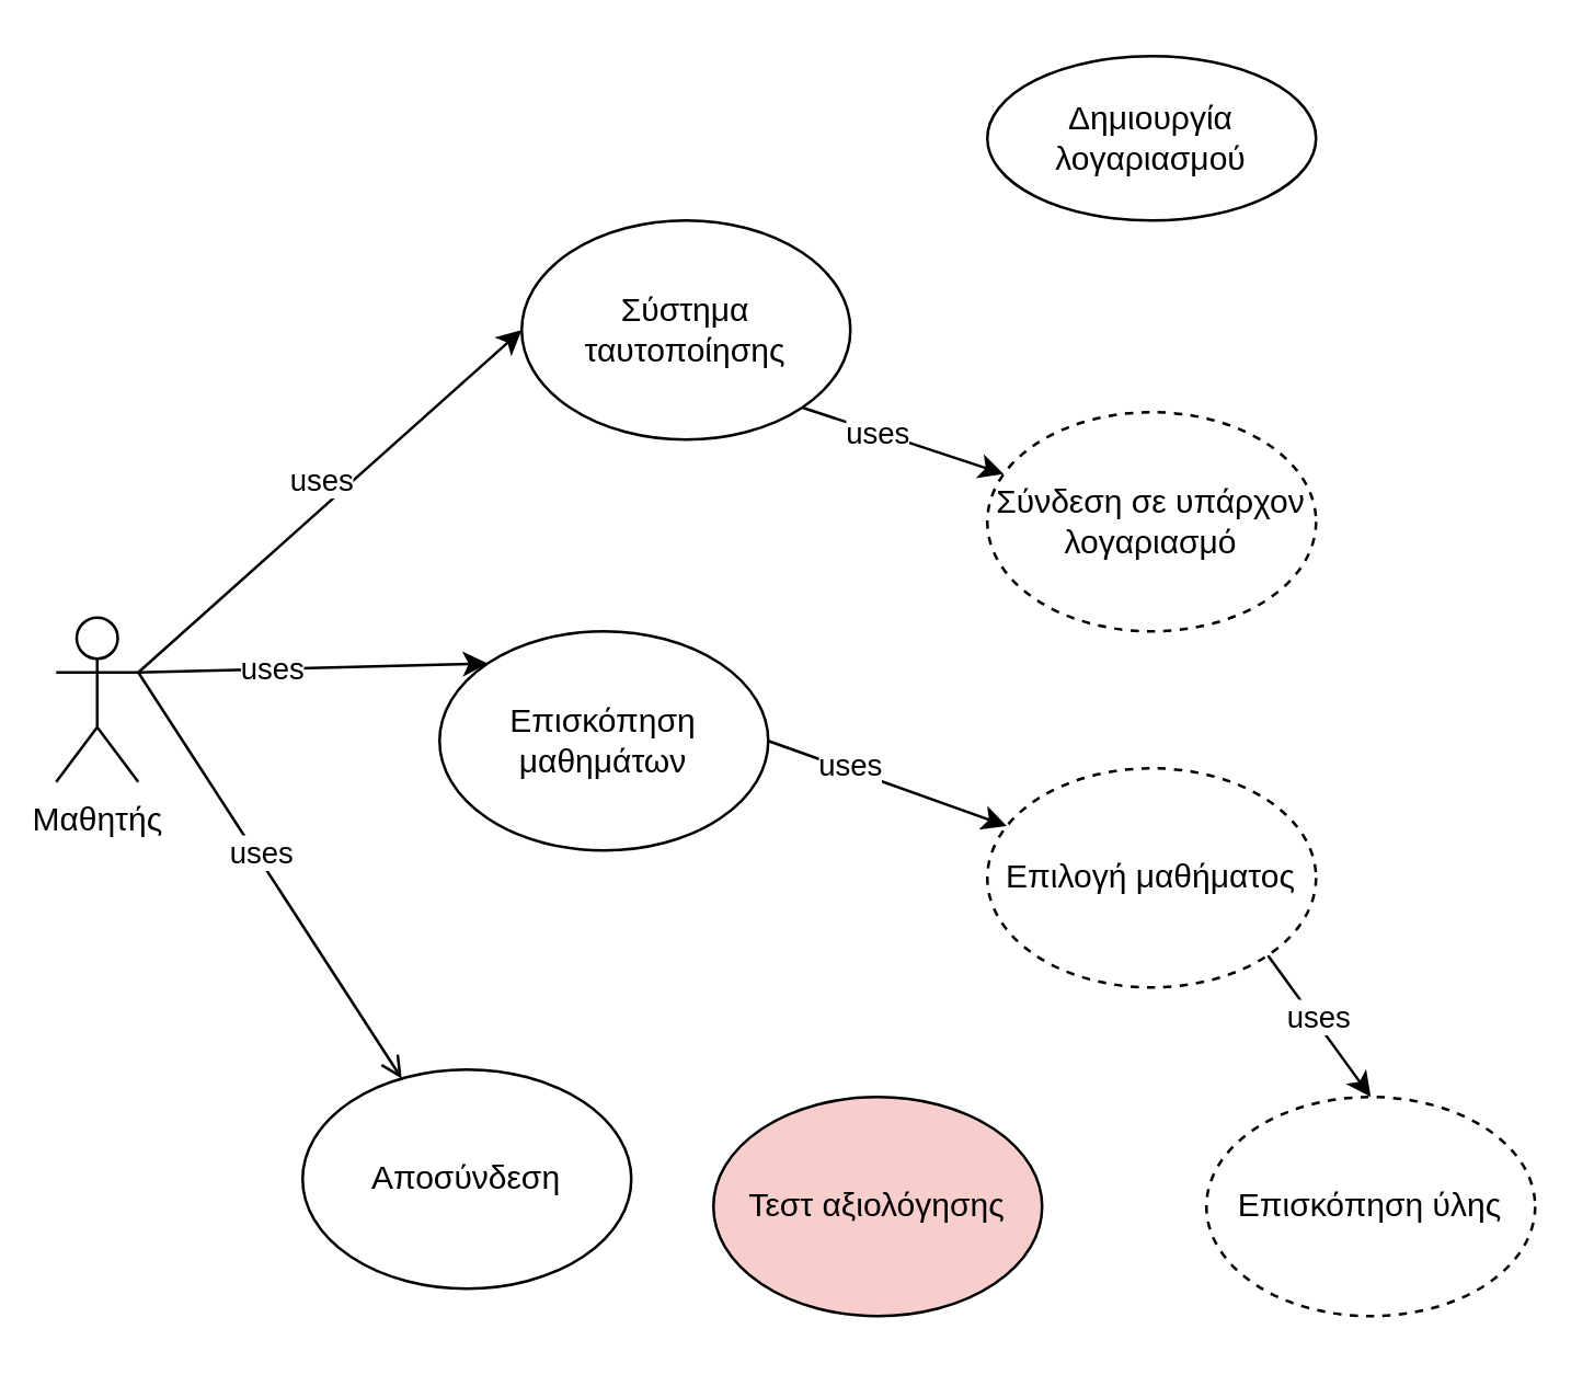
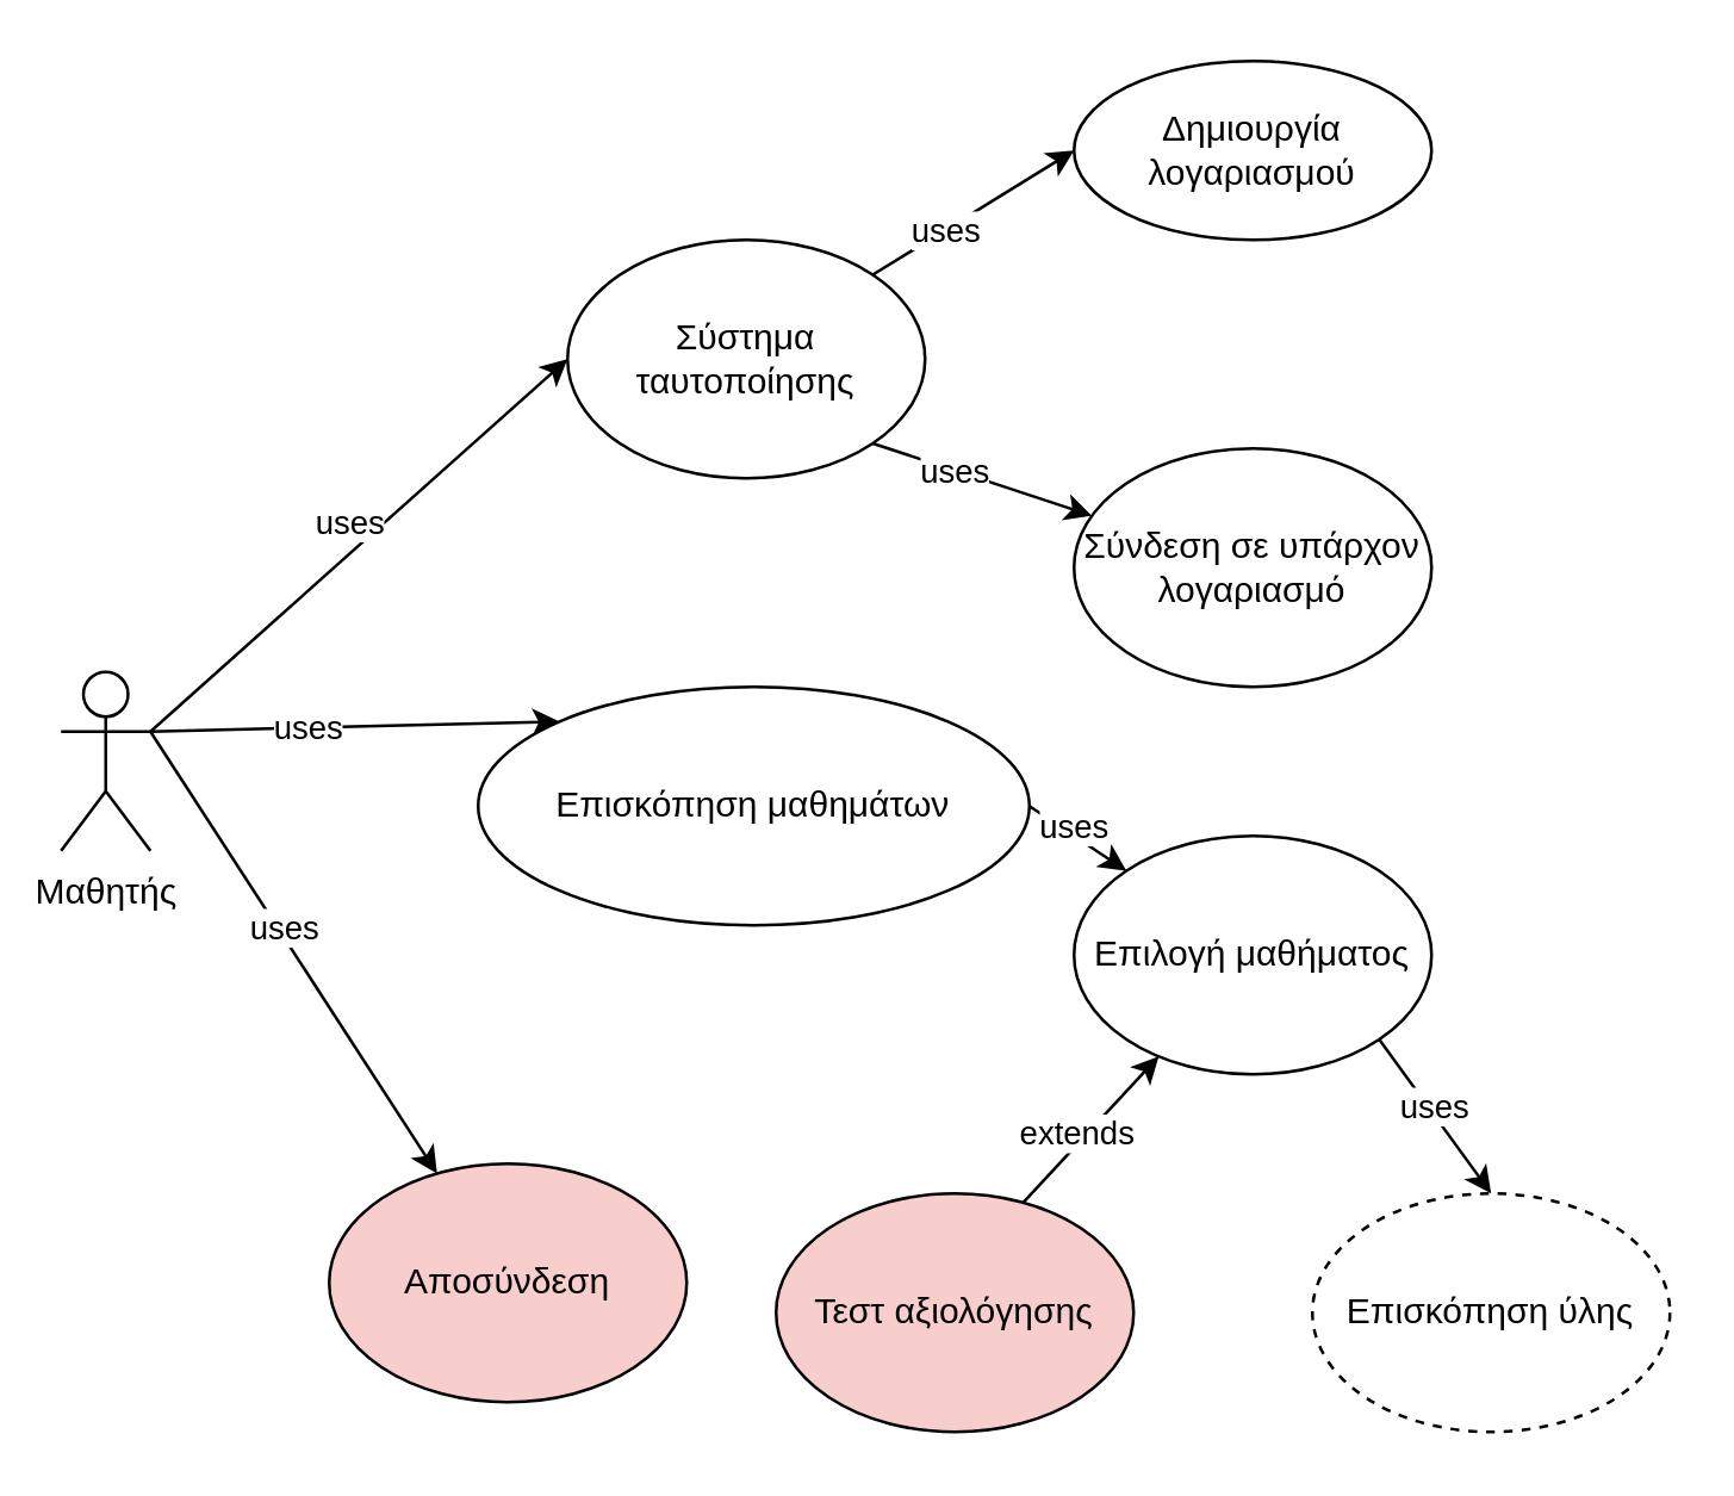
  <mxCell id="0" />
  <mxCell id="1" parent="0" />
  <mxCell id="2" style="rounded=0;orthogonalLoop=1;jettySize=auto;html=1;exitX=1;exitY=0.333;exitDx=0;exitDy=0;exitPerimeter=0;entryX=0;entryY=0.5;entryDx=0;entryDy=0;" edge="1" parent="1" source="8" target="13"><mxGeometry relative="1" as="geometry" /></mxCell>
  <mxCell id="3" value="uses" style="edgeLabel;html=1;align=center;verticalAlign=middle;resizable=0;points=[];" vertex="1" connectable="0" parent="2"><mxGeometry x="0.18" y="-1" relative="1" as="geometry"><mxPoint x="-16.76" y="2.57" as="offset" /></mxGeometry></mxCell>
  <mxCell id="4" style="edgeStyle=none;rounded=0;orthogonalLoop=1;jettySize=auto;html=1;exitX=1;exitY=0.333;exitDx=0;exitDy=0;exitPerimeter=0;entryX=0;entryY=0;entryDx=0;entryDy=0;" edge="1" parent="1" source="8" target="18"><mxGeometry relative="1" as="geometry" /></mxCell>
  <mxCell id="5" value="uses" style="edgeLabel;html=1;align=center;verticalAlign=middle;resizable=0;points=[];" vertex="1" connectable="0" parent="4"><mxGeometry x="-0.232" relative="1" as="geometry"><mxPoint as="offset" /></mxGeometry></mxCell>
- <mxCell id="6" style="edgeStyle=none;rounded=0;orthogonalLoop=1;jettySize=auto;html=1;exitX=1;exitY=0.333;exitDx=0;exitDy=0;exitPerimeter=0;endArrow=open;" edge="1" parent="1" source="8" target="26"><mxGeometry relative="1" as="geometry" /></mxCell>
+ <mxCell id="6" style="edgeStyle=none;rounded=0;orthogonalLoop=1;jettySize=auto;html=1;exitX=1;exitY=0.333;exitDx=0;exitDy=0;exitPerimeter=0;" edge="1" parent="1" source="8" target="26"><mxGeometry relative="1" as="geometry" /></mxCell>
  <mxCell id="7" value="uses" style="edgeLabel;html=1;align=center;verticalAlign=middle;resizable=0;points=[];" vertex="1" connectable="0" parent="6"><mxGeometry x="-0.108" y="2" relative="1" as="geometry"><mxPoint as="offset" /></mxGeometry></mxCell>
  <mxCell id="8" value="Μαθητής" style="shape=umlActor;verticalLabelPosition=bottom;labelBackgroundColor=#ffffff;verticalAlign=top;html=1;outlineConnect=0;" vertex="1" parent="1"><mxGeometry x="20" y="225" width="30" height="60" as="geometry" /></mxCell>
+ <mxCell id="9" style="edgeStyle=none;rounded=0;orthogonalLoop=1;jettySize=auto;html=1;exitX=1;exitY=0;exitDx=0;exitDy=0;entryX=0;entryY=0.5;entryDx=0;entryDy=0;" edge="1" parent="1" source="13" target="14"><mxGeometry relative="1" as="geometry" /></mxCell>
+ <mxCell id="10" value="uses" style="edgeLabel;html=1;align=center;verticalAlign=middle;resizable=0;points=[];" vertex="1" connectable="0" parent="9"><mxGeometry x="-0.293" relative="1" as="geometry"><mxPoint y="-1" as="offset" /></mxGeometry></mxCell>
  <mxCell id="11" style="edgeStyle=none;rounded=0;orthogonalLoop=1;jettySize=auto;html=1;exitX=1;exitY=1;exitDx=0;exitDy=0;" edge="1" parent="1" source="13" target="15"><mxGeometry relative="1" as="geometry" /></mxCell>
  <mxCell id="12" value="uses" style="edgeLabel;html=1;align=center;verticalAlign=middle;resizable=0;points=[];" vertex="1" connectable="0" parent="11"><mxGeometry x="-0.283" relative="1" as="geometry"><mxPoint as="offset" /></mxGeometry></mxCell>
  <mxCell id="13" value="Σύστημα ταυτοποίησης" style="ellipse;whiteSpace=wrap;html=1;" vertex="1" parent="1"><mxGeometry x="190" y="80" width="120" height="80" as="geometry" /></mxCell>
  <mxCell id="14" value="Δημιουργία λογαριασμού" style="ellipse;whiteSpace=wrap;html=1;" vertex="1" parent="1"><mxGeometry x="360" y="20" width="120" height="60" as="geometry" /></mxCell>
- <mxCell id="15" value="Σύνδεση σε υπάρχον λογαριασμό" style="ellipse;whiteSpace=wrap;html=1;dashed=1;" vertex="1" parent="1"><mxGeometry x="360" y="150" width="120" height="80" as="geometry" /></mxCell>
+ <mxCell id="15" value="Σύνδεση σε υπάρχον λογαριασμό" style="ellipse;whiteSpace=wrap;html=1;" vertex="1" parent="1"><mxGeometry x="360" y="150" width="120" height="80" as="geometry" /></mxCell>
  <mxCell id="16" style="edgeStyle=none;rounded=0;orthogonalLoop=1;jettySize=auto;html=1;exitX=1;exitY=0.5;exitDx=0;exitDy=0;" edge="1" parent="1" source="18" target="21"><mxGeometry relative="1" as="geometry" /></mxCell>
  <mxCell id="17" value="uses" style="edgeLabel;html=1;align=center;verticalAlign=middle;resizable=0;points=[];" vertex="1" connectable="0" parent="16"><mxGeometry x="-0.463" relative="1" as="geometry"><mxPoint x="5.83" as="offset" /></mxGeometry></mxCell>
- <mxCell id="18" value="Επισκόπηση μαθημάτων" style="ellipse;whiteSpace=wrap;html=1;" vertex="1" parent="1"><mxGeometry x="160" y="230" width="120" height="80" as="geometry" /></mxCell>
+ <mxCell id="18" value="Επισκόπηση μαθημάτων" style="ellipse;whiteSpace=wrap;html=1;" vertex="1" parent="1"><mxGeometry x="160" y="230" width="185" height="80" as="geometry" /></mxCell>
  <mxCell id="19" style="edgeStyle=none;rounded=0;orthogonalLoop=1;jettySize=auto;html=1;exitX=1;exitY=1;exitDx=0;exitDy=0;entryX=0.5;entryY=0;entryDx=0;entryDy=0;" edge="1" parent="1" source="21" target="25"><mxGeometry relative="1" as="geometry" /></mxCell>
  <mxCell id="20" value="uses" style="edgeLabel;html=1;align=center;verticalAlign=middle;resizable=0;points=[];" vertex="1" connectable="0" parent="19"><mxGeometry x="-0.357" relative="1" as="geometry"><mxPoint x="5.33" y="4.86" as="offset" /></mxGeometry></mxCell>
- <mxCell id="21" value="Επιλογή μαθήματος" style="ellipse;whiteSpace=wrap;html=1;dashed=1;" vertex="1" parent="1"><mxGeometry x="360" y="280" width="120" height="80" as="geometry" /></mxCell>
+ <mxCell id="21" value="Επιλογή μαθήματος" style="ellipse;whiteSpace=wrap;html=1;" vertex="1" parent="1"><mxGeometry x="360" y="280" width="120" height="80" as="geometry" /></mxCell>
+ <mxCell id="22" style="edgeStyle=none;rounded=0;orthogonalLoop=1;jettySize=auto;html=1;exitX=0.681;exitY=0.054;exitDx=0;exitDy=0;exitPerimeter=0;" edge="1" parent="1" source="24" target="21"><mxGeometry relative="1" as="geometry" /></mxCell>
+ <mxCell id="23" value="extends" style="edgeLabel;html=1;align=center;verticalAlign=middle;resizable=0;points=[];" vertex="1" connectable="0" parent="22"><mxGeometry x="-0.533" y="1" relative="1" as="geometry"><mxPoint x="8.21" y="-12.06" as="offset" /></mxGeometry></mxCell>
  <mxCell id="24" value="Τεστ αξιολόγησης" style="ellipse;whiteSpace=wrap;html=1;fillColor=#f8cecc;" vertex="1" parent="1"><mxGeometry x="260" y="400" width="120" height="80" as="geometry" /></mxCell>
  <mxCell id="25" value="Επισκόπηση ύλης" style="ellipse;whiteSpace=wrap;html=1;dashed=1;" vertex="1" parent="1"><mxGeometry x="440" y="400" width="120" height="80" as="geometry" /></mxCell>
- <mxCell id="26" value="Αποσύνδεση" style="ellipse;whiteSpace=wrap;html=1;" vertex="1" parent="1"><mxGeometry x="110" y="390" width="120" height="80" as="geometry" /></mxCell>
+ <mxCell id="26" value="Αποσύνδεση" style="ellipse;whiteSpace=wrap;html=1;fillColor=#f8cecc;" vertex="1" parent="1"><mxGeometry x="110" y="390" width="120" height="80" as="geometry" /></mxCell>
